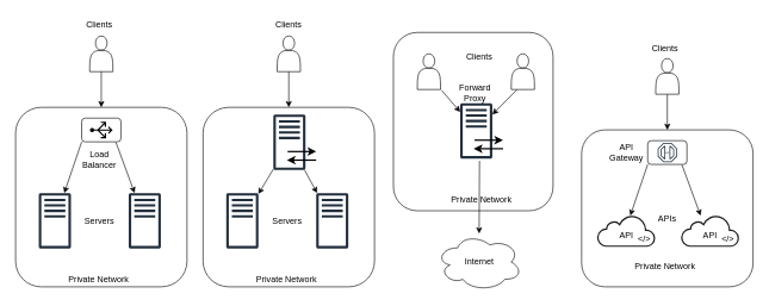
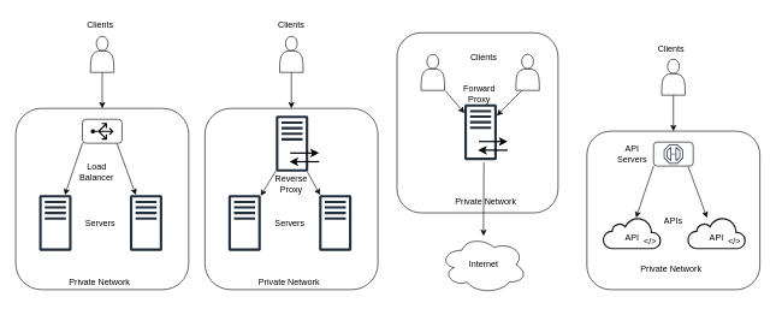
  <mxCell id="0" />
  <mxCell id="1" parent="0" />
  <mxCell id="2" value="" style="rounded=1;whiteSpace=wrap;html=1;" vertex="1" parent="1"><mxGeometry x="20.5" y="150" width="240" height="251.62" as="geometry" /></mxCell>
  <mxCell id="3" value="" style="shape=actor;whiteSpace=wrap;html=1;" vertex="1" parent="1"><mxGeometry x="124.25" y="50" width="32.5" height="50" as="geometry" /></mxCell>
  <mxCell id="4" value="" style="sketch=0;outlineConnect=0;fontColor=#232F3E;gradientColor=none;fillColor=#232F3D;strokeColor=none;dashed=0;verticalLabelPosition=bottom;verticalAlign=top;align=center;html=1;fontSize=12;fontStyle=0;aspect=fixed;pointerEvents=1;shape=mxgraph.aws4.traditional_server;" vertex="1" parent="1"><mxGeometry x="53" y="270" width="45" height="78" as="geometry" /></mxCell>
  <mxCell id="5" value="" style="sketch=0;outlineConnect=0;fontColor=#232F3E;gradientColor=none;fillColor=#232F3D;strokeColor=none;dashed=0;verticalLabelPosition=bottom;verticalAlign=top;align=center;html=1;fontSize=12;fontStyle=0;aspect=fixed;pointerEvents=1;shape=mxgraph.aws4.traditional_server;" vertex="1" parent="1"><mxGeometry x="178.88" y="270" width="45" height="78" as="geometry" /></mxCell>
  <mxCell id="6" value="" style="group" vertex="1" connectable="0" parent="1"><mxGeometry x="113" y="165.13" width="55" height="33.25" as="geometry" /></mxCell>
  <mxCell id="7" value="" style="rounded=1;whiteSpace=wrap;html=1;" vertex="1" parent="6"><mxGeometry width="55" height="33.25" as="geometry" /></mxCell>
  <mxCell id="8" value="" style="sketch=0;aspect=fixed;pointerEvents=1;shadow=0;dashed=0;html=1;strokeColor=none;labelPosition=center;verticalLabelPosition=bottom;verticalAlign=top;align=center;fillColor=#000000;shape=mxgraph.azure.load_balancer_generic;direction=north;strokeWidth=1;" vertex="1" parent="6"><mxGeometry x="11.62" y="4.87" width="31.76" height="23.5" as="geometry" /></mxCell>
  <mxCell id="9" value="" style="endArrow=classic;html=1;rounded=0;exitX=0;exitY=1;exitDx=0;exitDy=0;" edge="1" parent="1" source="7" target="4"><mxGeometry width="50" height="50" relative="1" as="geometry"><mxPoint x="393" y="250" as="sourcePoint" /><mxPoint x="443" y="200" as="targetPoint" /></mxGeometry></mxCell>
  <mxCell id="10" value="" style="endArrow=classic;html=1;rounded=0;exitX=0.873;exitY=1.019;exitDx=0;exitDy=0;exitPerimeter=0;" edge="1" parent="1" source="7" target="5"><mxGeometry width="50" height="50" relative="1" as="geometry"><mxPoint x="393" y="250" as="sourcePoint" /><mxPoint x="443" y="200" as="targetPoint" /></mxGeometry></mxCell>
  <mxCell id="11" value="" style="endArrow=classic;html=1;rounded=0;exitX=0.5;exitY=1;exitDx=0;exitDy=0;" edge="1" parent="1" source="3" target="2"><mxGeometry width="50" height="50" relative="1" as="geometry"><mxPoint x="393" y="250" as="sourcePoint" /><mxPoint x="443" y="200" as="targetPoint" /></mxGeometry></mxCell>
- <mxCell id="12" value="Load Balancer" style="text;html=1;strokeColor=none;fillColor=none;align=center;verticalAlign=middle;whiteSpace=wrap;rounded=0;" vertex="1" parent="1"><mxGeometry x="108" y="208" width="60" height="30" as="geometry" /></mxCell>
+ <mxCell id="12" value="Load Balancer" style="text;html=1;strokeColor=none;fillColor=none;align=center;verticalAlign=middle;whiteSpace=wrap;rounded=0;" vertex="1" parent="1"><mxGeometry x="103" y="223" width="60" height="30" as="geometry" /></mxCell>
  <mxCell id="13" value="Servers" style="text;html=1;strokeColor=none;fillColor=none;align=center;verticalAlign=middle;whiteSpace=wrap;rounded=0;" vertex="1" parent="1"><mxGeometry x="108" y="294" width="60" height="30" as="geometry" /></mxCell>
  <mxCell id="14" value="Private Network" style="text;html=1;strokeColor=none;fillColor=none;align=center;verticalAlign=middle;whiteSpace=wrap;rounded=0;" vertex="1" parent="1"><mxGeometry x="92" y="377" width="90" height="30" as="geometry" /></mxCell>
  <mxCell id="15" value="" style="rounded=1;whiteSpace=wrap;html=1;" vertex="1" parent="1"><mxGeometry x="283" y="150" width="240" height="251.62" as="geometry" /></mxCell>
  <mxCell id="16" value="" style="shape=actor;whiteSpace=wrap;html=1;" vertex="1" parent="1"><mxGeometry x="386.75" y="50" width="32.5" height="50" as="geometry" /></mxCell>
  <mxCell id="17" value="" style="sketch=0;outlineConnect=0;fontColor=#232F3E;gradientColor=none;fillColor=#232F3D;strokeColor=none;dashed=0;verticalLabelPosition=bottom;verticalAlign=top;align=center;html=1;fontSize=12;fontStyle=0;aspect=fixed;pointerEvents=1;shape=mxgraph.aws4.traditional_server;" vertex="1" parent="1"><mxGeometry x="315.5" y="270" width="45" height="78" as="geometry" /></mxCell>
  <mxCell id="18" value="" style="sketch=0;outlineConnect=0;fontColor=#232F3E;gradientColor=none;fillColor=#232F3D;strokeColor=none;dashed=0;verticalLabelPosition=bottom;verticalAlign=top;align=center;html=1;fontSize=12;fontStyle=0;aspect=fixed;pointerEvents=1;shape=mxgraph.aws4.traditional_server;" vertex="1" parent="1"><mxGeometry x="441.38" y="270" width="45" height="78" as="geometry" /></mxCell>
  <mxCell id="19" value="" style="endArrow=classic;html=1;rounded=0;" edge="1" parent="1" source="37" target="17"><mxGeometry width="50" height="50" relative="1" as="geometry"><mxPoint x="375.5" y="198.38" as="sourcePoint" /><mxPoint x="705.5" y="200" as="targetPoint" /></mxGeometry></mxCell>
  <mxCell id="20" value="" style="endArrow=classic;html=1;rounded=0;" edge="1" parent="1" source="37" target="18"><mxGeometry width="50" height="50" relative="1" as="geometry"><mxPoint x="423.515" y="199.012" as="sourcePoint" /><mxPoint x="705.5" y="200" as="targetPoint" /></mxGeometry></mxCell>
  <mxCell id="21" value="" style="endArrow=classic;html=1;rounded=0;exitX=0.5;exitY=1;exitDx=0;exitDy=0;" edge="1" parent="1" source="16" target="15"><mxGeometry width="50" height="50" relative="1" as="geometry"><mxPoint x="655.5" y="250" as="sourcePoint" /><mxPoint x="705.5" y="200" as="targetPoint" /></mxGeometry></mxCell>
+ <mxCell id="22" value="Reverse Proxy" style="text;html=1;strokeColor=none;fillColor=none;align=center;verticalAlign=middle;whiteSpace=wrap;rounded=0;" vertex="1" parent="1"><mxGeometry x="373" y="240" width="60" height="30" as="geometry" /></mxCell>
  <mxCell id="23" value="Servers" style="text;html=1;strokeColor=none;fillColor=none;align=center;verticalAlign=middle;whiteSpace=wrap;rounded=0;" vertex="1" parent="1"><mxGeometry x="370.5" y="294" width="60" height="30" as="geometry" /></mxCell>
  <mxCell id="24" value="Private Network" style="text;html=1;strokeColor=none;fillColor=none;align=center;verticalAlign=middle;whiteSpace=wrap;rounded=0;" vertex="1" parent="1"><mxGeometry x="354.5" y="377" width="90" height="30" as="geometry" /></mxCell>
  <mxCell id="25" value="" style="rounded=1;whiteSpace=wrap;html=1;" vertex="1" parent="1"><mxGeometry x="813" y="181.62" width="240" height="220" as="geometry" /></mxCell>
  <mxCell id="26" value="" style="shape=actor;whiteSpace=wrap;html=1;" vertex="1" parent="1"><mxGeometry x="916.75" y="81.62" width="32.5" height="50" as="geometry" /></mxCell>
  <mxCell id="27" value="" style="group" vertex="1" connectable="0" parent="1"><mxGeometry x="905.5" y="196.75" width="55" height="33.25" as="geometry" /></mxCell>
  <mxCell id="28" value="" style="rounded=1;whiteSpace=wrap;html=1;" vertex="1" parent="27"><mxGeometry width="55" height="33.25" as="geometry" /></mxCell>
  <mxCell id="29" value="" style="sketch=0;outlineConnect=0;fontColor=#232F3E;gradientColor=none;fillColor=#222f3d;strokeColor=none;dashed=0;verticalLabelPosition=bottom;verticalAlign=top;align=center;html=1;fontSize=12;fontStyle=0;aspect=fixed;pointerEvents=1;shape=mxgraph.aws4.endpoint;" vertex="1" parent="27"><mxGeometry x="14.07" y="3" width="27.06" height="27.06" as="geometry" /></mxCell>
  <mxCell id="30" value="" style="endArrow=classic;html=1;rounded=0;exitX=0;exitY=1;exitDx=0;exitDy=0;" edge="1" parent="1" source="28"><mxGeometry width="50" height="50" relative="1" as="geometry"><mxPoint x="1185.5" y="281.62" as="sourcePoint" /><mxPoint x="881.166" y="301.783" as="targetPoint" /></mxGeometry></mxCell>
  <mxCell id="31" value="" style="endArrow=classic;html=1;rounded=0;exitX=0.873;exitY=1.019;exitDx=0;exitDy=0;exitPerimeter=0;" edge="1" parent="1" source="28"><mxGeometry width="50" height="50" relative="1" as="geometry"><mxPoint x="1185.5" y="281.62" as="sourcePoint" /><mxPoint x="979.627" y="301.783" as="targetPoint" /></mxGeometry></mxCell>
  <mxCell id="32" value="" style="endArrow=classic;html=1;rounded=0;exitX=0.5;exitY=1;exitDx=0;exitDy=0;" edge="1" parent="1" source="26" target="25"><mxGeometry width="50" height="50" relative="1" as="geometry"><mxPoint x="1185.5" y="281.62" as="sourcePoint" /><mxPoint x="1235.5" y="231.62" as="targetPoint" /></mxGeometry></mxCell>
- <mxCell id="33" value="API Gateway" style="text;html=1;strokeColor=none;fillColor=none;align=center;verticalAlign=middle;whiteSpace=wrap;rounded=0;" vertex="1" parent="1"><mxGeometry x="845.5" y="198.62" width="60" height="30" as="geometry" /></mxCell>
+ <mxCell id="33" value="API Servers" style="text;html=1;strokeColor=none;fillColor=none;align=center;verticalAlign=middle;whiteSpace=wrap;rounded=0;" vertex="1" parent="1"><mxGeometry x="845.5" y="198.62" width="60" height="30" as="geometry" /></mxCell>
  <mxCell id="34" value="APIs" style="text;html=1;strokeColor=none;fillColor=none;align=center;verticalAlign=middle;whiteSpace=wrap;rounded=0;" vertex="1" parent="1"><mxGeometry x="903" y="292.43" width="60" height="30" as="geometry" /></mxCell>
  <mxCell id="35" value="Private Network" style="text;html=1;strokeColor=none;fillColor=none;align=center;verticalAlign=middle;whiteSpace=wrap;rounded=0;" vertex="1" parent="1"><mxGeometry x="884.5" y="358.62" width="90" height="30" as="geometry" /></mxCell>
  <mxCell id="36" value="" style="group" vertex="1" connectable="0" parent="1"><mxGeometry x="381.38" y="160" width="60" height="78" as="geometry" /></mxCell>
  <mxCell id="37" value="" style="sketch=0;outlineConnect=0;fontColor=#232F3E;gradientColor=none;fillColor=#232F3D;strokeColor=none;dashed=0;verticalLabelPosition=bottom;verticalAlign=top;align=center;html=1;fontSize=12;fontStyle=0;aspect=fixed;pointerEvents=1;shape=mxgraph.aws4.traditional_server;" vertex="1" parent="36"><mxGeometry width="45" height="78" as="geometry" /></mxCell>
  <mxCell id="38" value="" style="endArrow=classic;html=1;rounded=0;strokeWidth=2;endSize=6;" edge="1" parent="36"><mxGeometry width="50" height="50" relative="1" as="geometry"><mxPoint x="20" y="52" as="sourcePoint" /><mxPoint x="60" y="52" as="targetPoint" /></mxGeometry></mxCell>
  <mxCell id="39" value="" style="endArrow=none;html=1;rounded=0;strokeWidth=2;startArrow=classic;startFill=1;endFill=0;" edge="1" parent="36"><mxGeometry width="50" height="50" relative="1" as="geometry"><mxPoint x="19" y="64" as="sourcePoint" /><mxPoint x="60" y="64" as="targetPoint" /></mxGeometry></mxCell>
  <mxCell id="40" value="" style="rounded=1;whiteSpace=wrap;html=1;" vertex="1" parent="1"><mxGeometry x="549.5" y="45" width="223.5" height="250" as="geometry" /></mxCell>
  <mxCell id="41" value="Private Network" style="text;html=1;strokeColor=none;fillColor=none;align=center;verticalAlign=middle;whiteSpace=wrap;rounded=0;" vertex="1" parent="1"><mxGeometry x="628" y="265" width="90" height="30" as="geometry" /></mxCell>
  <mxCell id="42" value="" style="group" vertex="1" connectable="0" parent="1"><mxGeometry x="643" y="144" width="60" height="78" as="geometry" /></mxCell>
  <mxCell id="43" value="" style="sketch=0;outlineConnect=0;fontColor=#232F3E;gradientColor=none;fillColor=#232F3D;strokeColor=none;dashed=0;verticalLabelPosition=bottom;verticalAlign=top;align=center;html=1;fontSize=12;fontStyle=0;aspect=fixed;pointerEvents=1;shape=mxgraph.aws4.traditional_server;" vertex="1" parent="42"><mxGeometry width="45" height="78" as="geometry" /></mxCell>
  <mxCell id="44" value="" style="endArrow=classic;html=1;rounded=0;strokeWidth=2;endSize=6;" edge="1" parent="42"><mxGeometry width="50" height="50" relative="1" as="geometry"><mxPoint x="20" y="52" as="sourcePoint" /><mxPoint x="60" y="52" as="targetPoint" /></mxGeometry></mxCell>
  <mxCell id="45" value="" style="endArrow=none;html=1;rounded=0;strokeWidth=2;startArrow=classic;startFill=1;endFill=0;" edge="1" parent="42"><mxGeometry width="50" height="50" relative="1" as="geometry"><mxPoint x="19" y="64" as="sourcePoint" /><mxPoint x="60" y="64" as="targetPoint" /></mxGeometry></mxCell>
  <mxCell id="46" value="" style="shape=actor;whiteSpace=wrap;html=1;" vertex="1" parent="1"><mxGeometry x="583" y="75" width="32.5" height="50" as="geometry" /></mxCell>
  <mxCell id="47" value="" style="shape=actor;whiteSpace=wrap;html=1;" vertex="1" parent="1"><mxGeometry x="714.5" y="75" width="32.5" height="50" as="geometry" /></mxCell>
  <mxCell id="48" value="Forward Proxy" style="text;html=1;strokeColor=none;fillColor=none;align=center;verticalAlign=middle;whiteSpace=wrap;rounded=0;" vertex="1" parent="1"><mxGeometry x="633.5" y="115" width="60" height="30" as="geometry" /></mxCell>
  <mxCell id="49" value="Clients" style="text;html=1;strokeColor=none;fillColor=none;align=center;verticalAlign=middle;whiteSpace=wrap;rounded=0;" vertex="1" parent="1"><mxGeometry x="108" y="20" width="60" height="30" as="geometry" /></mxCell>
  <mxCell id="50" value="Clients" style="text;html=1;strokeColor=none;fillColor=none;align=center;verticalAlign=middle;whiteSpace=wrap;rounded=0;" vertex="1" parent="1"><mxGeometry x="373" y="20" width="60" height="30" as="geometry" /></mxCell>
  <mxCell id="51" value="Clients" style="text;html=1;strokeColor=none;fillColor=none;align=center;verticalAlign=middle;whiteSpace=wrap;rounded=0;" vertex="1" parent="1"><mxGeometry x="639.5" y="65" width="60" height="30" as="geometry" /></mxCell>
  <mxCell id="52" value="" style="endArrow=classic;html=1;rounded=0;exitX=1.046;exitY=1.02;exitDx=0;exitDy=0;exitPerimeter=0;" edge="1" parent="1" source="46" target="43"><mxGeometry width="50" height="50" relative="1" as="geometry"><mxPoint x="443" y="275" as="sourcePoint" /><mxPoint x="493" y="225" as="targetPoint" /></mxGeometry></mxCell>
  <mxCell id="53" value="" style="endArrow=classic;html=1;rounded=0;exitX=0.25;exitY=1;exitDx=0;exitDy=0;" edge="1" parent="1" source="47" target="43"><mxGeometry width="50" height="50" relative="1" as="geometry"><mxPoint x="443" y="275" as="sourcePoint" /><mxPoint x="493" y="225" as="targetPoint" /></mxGeometry></mxCell>
  <mxCell id="54" value="" style="ellipse;shape=cloud;whiteSpace=wrap;html=1;" vertex="1" parent="1"><mxGeometry x="609.5" y="327" width="120" height="80" as="geometry" /></mxCell>
  <mxCell id="55" value="" style="endArrow=classic;html=1;rounded=0;" edge="1" parent="1" target="54"><mxGeometry width="50" height="50" relative="1" as="geometry"><mxPoint x="670" y="225" as="sourcePoint" /><mxPoint x="493" y="225" as="targetPoint" /></mxGeometry></mxCell>
  <mxCell id="56" value="Internet" style="text;html=1;strokeColor=none;fillColor=none;align=center;verticalAlign=middle;whiteSpace=wrap;rounded=0;" vertex="1" parent="1"><mxGeometry x="639.5" y="352" width="60" height="30" as="geometry" /></mxCell>
  <mxCell id="57" value="Clients" style="text;html=1;strokeColor=none;fillColor=none;align=center;verticalAlign=middle;whiteSpace=wrap;rounded=0;" vertex="1" parent="1"><mxGeometry x="899.5" y="51.62" width="60" height="30" as="geometry" /></mxCell>
  <mxCell id="58" value="" style="group" vertex="1" connectable="0" parent="1"><mxGeometry x="835.5" y="301.62" width="80" height="43" as="geometry" /></mxCell>
  <mxCell id="59" value="" style="html=1;verticalLabelPosition=bottom;align=center;labelBackgroundColor=#ffffff;verticalAlign=top;strokeWidth=2;strokeColor=#1A1A1A;shadow=0;dashed=0;shape=mxgraph.ios7.icons.cloud;" vertex="1" parent="58"><mxGeometry width="80" height="43" as="geometry" /></mxCell>
  <mxCell id="60" value="&amp;lt;/&amp;gt;" style="text;html=1;strokeColor=none;fillColor=none;align=center;verticalAlign=middle;whiteSpace=wrap;rounded=0;" vertex="1" parent="58"><mxGeometry x="50" y="23" width="30" height="20" as="geometry" /></mxCell>
  <mxCell id="61" value="API" style="text;html=1;strokeColor=none;fillColor=none;align=center;verticalAlign=middle;whiteSpace=wrap;rounded=0;" vertex="1" parent="58"><mxGeometry x="10" y="13" width="60" height="30" as="geometry" /></mxCell>
  <mxCell id="62" value="" style="group" vertex="1" connectable="0" parent="1"><mxGeometry x="953" y="301.62" width="80" height="43" as="geometry" /></mxCell>
  <mxCell id="63" value="" style="html=1;verticalLabelPosition=bottom;align=center;labelBackgroundColor=#ffffff;verticalAlign=top;strokeWidth=2;strokeColor=#1A1A1A;shadow=0;dashed=0;shape=mxgraph.ios7.icons.cloud;" vertex="1" parent="62"><mxGeometry width="80" height="43" as="geometry" /></mxCell>
  <mxCell id="64" value="&amp;lt;/&amp;gt;" style="text;html=1;strokeColor=none;fillColor=none;align=center;verticalAlign=middle;whiteSpace=wrap;rounded=0;" vertex="1" parent="62"><mxGeometry x="50" y="23" width="30" height="20" as="geometry" /></mxCell>
  <mxCell id="65" value="API" style="text;html=1;strokeColor=none;fillColor=none;align=center;verticalAlign=middle;whiteSpace=wrap;rounded=0;" vertex="1" parent="62"><mxGeometry x="10" y="13" width="60" height="30" as="geometry" /></mxCell>
